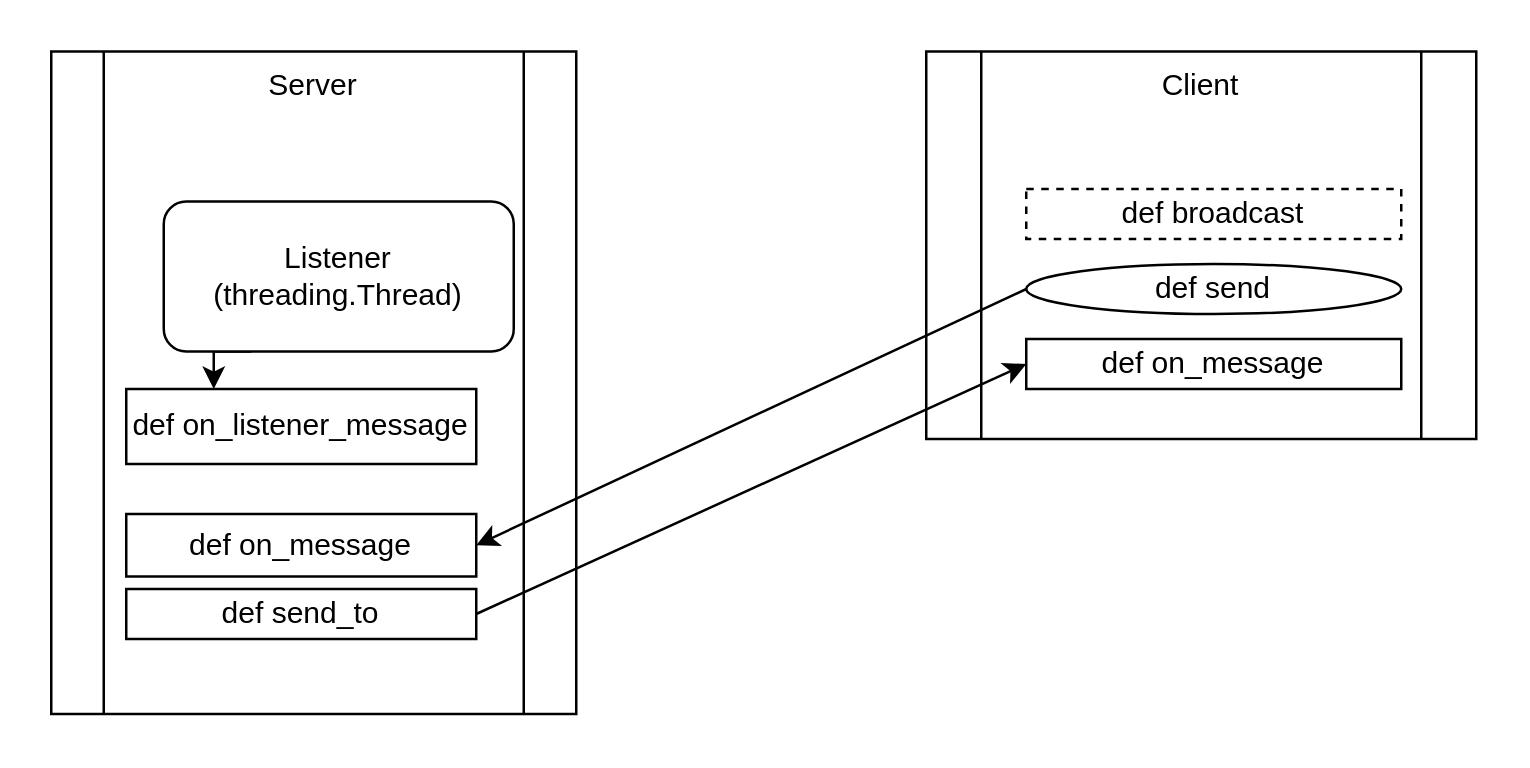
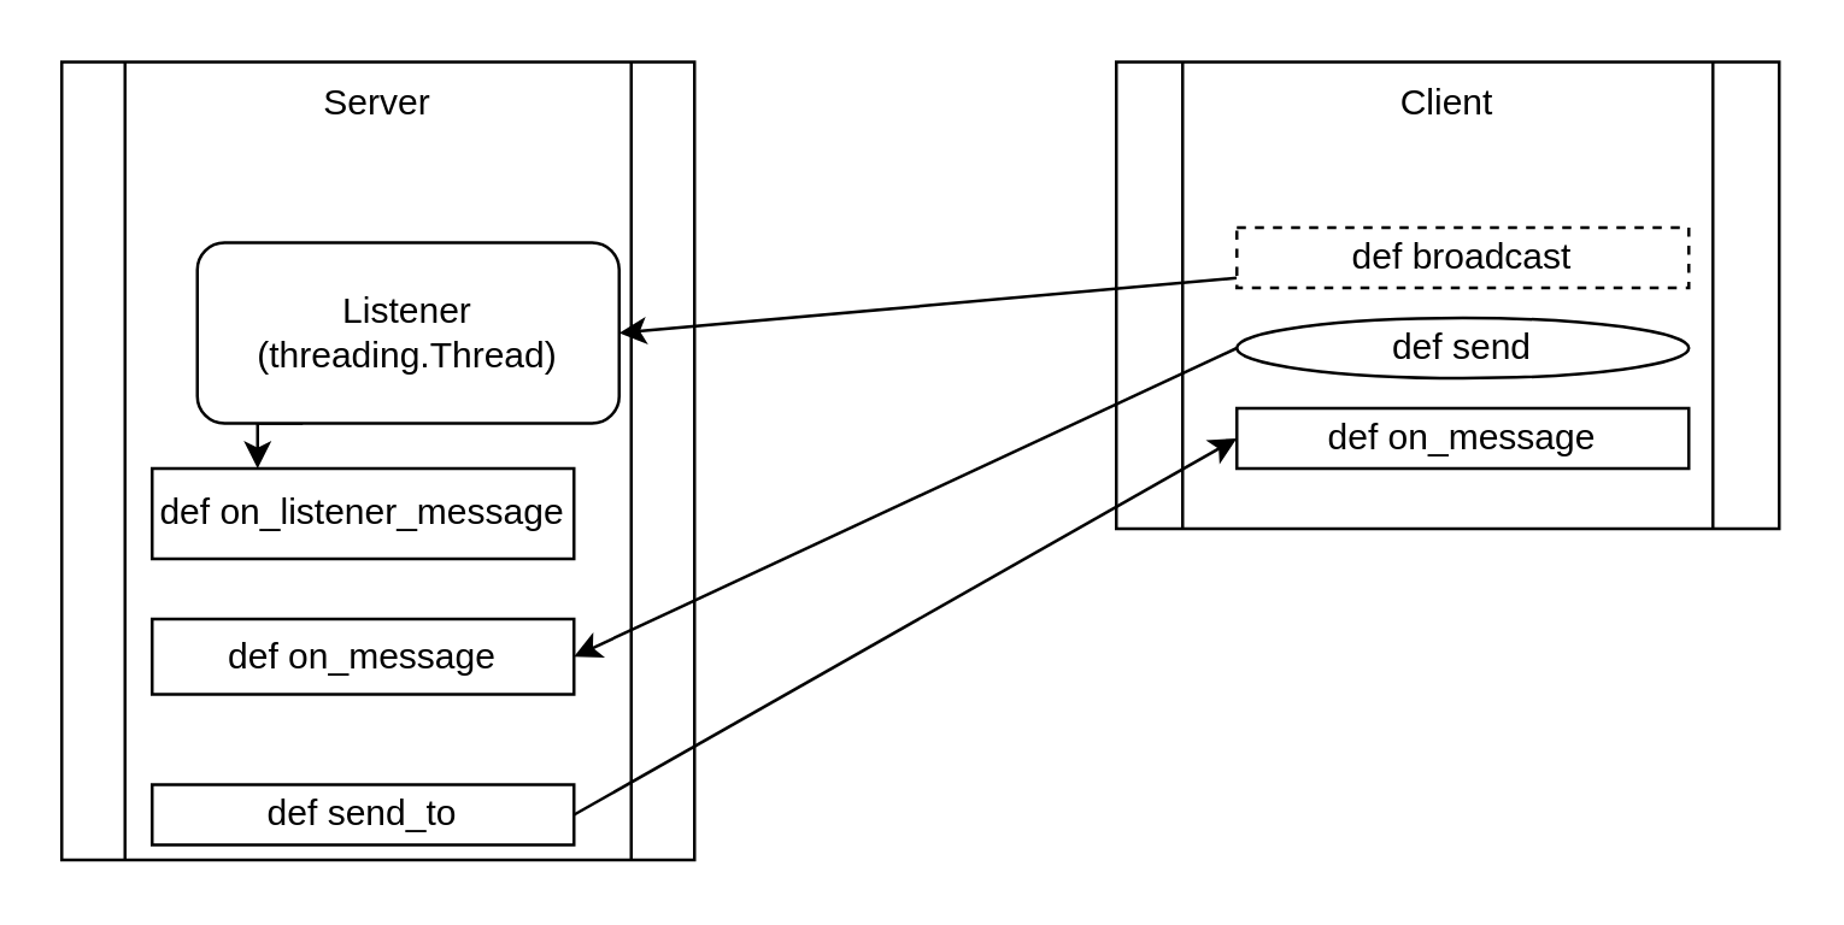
  <mxCell id="0" />
  <mxCell id="1" parent="0" />
  <mxCell id="2" value="Server" style="shape=process;whiteSpace=wrap;html=1;backgroundOutline=1;verticalAlign=top;" parent="1" vertex="1"><mxGeometry x="20" y="20" width="210" height="265" as="geometry" /></mxCell>
  <mxCell id="3" style="edgeStyle=orthogonalEdgeStyle;rounded=0;orthogonalLoop=1;jettySize=auto;html=1;exitX=0.25;exitY=1;exitDx=0;exitDy=0;entryX=0.25;entryY=0;entryDx=0;entryDy=0;" parent="1" source="4" target="5" edge="1"><mxGeometry relative="1" as="geometry"><mxPoint x="89.94" y="165" as="targetPoint" /></mxGeometry></mxCell>
  <mxCell id="4" value="Listener (threading.Thread)" style="rounded=1;whiteSpace=wrap;html=1;align=center;" parent="1" vertex="1"><mxGeometry x="65" y="80" width="140" height="60" as="geometry" /></mxCell>
  <mxCell id="5" value="def on_listener_message" style="rounded=0;whiteSpace=wrap;html=1;" parent="1" vertex="1"><mxGeometry x="50" y="155" width="140" height="30" as="geometry" /></mxCell>
- <mxCell id="6" value="def send_to" style="rounded=0;whiteSpace=wrap;html=1;" parent="1" vertex="1"><mxGeometry x="50" y="235" width="140" height="20" as="geometry" /></mxCell>
+ <mxCell id="6" value="def send_to" style="rounded=0;whiteSpace=wrap;html=1;" parent="1" vertex="1"><mxGeometry x="50" y="260" width="140" height="20" as="geometry" /></mxCell>
  <mxCell id="7" value="Client" style="shape=process;whiteSpace=wrap;html=1;backgroundOutline=1;verticalAlign=top;" parent="1" vertex="1"><mxGeometry x="370" y="20" width="220" height="155" as="geometry" /></mxCell>
  <mxCell id="8" style="rounded=0;orthogonalLoop=1;jettySize=auto;html=1;exitX=0;exitY=0.5;exitDx=0;exitDy=0;entryX=1;entryY=0.5;entryDx=0;entryDy=0;" parent="1" source="9" target="13" edge="1"><mxGeometry relative="1" as="geometry" /></mxCell>
  <mxCell id="9" value="def send" style="ellipse;whiteSpace=wrap;html=1;" parent="1" vertex="1"><mxGeometry x="410" y="105" width="150" height="20" as="geometry" /></mxCell>
  <mxCell id="10" value="def on_message" style="rounded=0;whiteSpace=wrap;html=1;" parent="1" vertex="1"><mxGeometry x="410" y="135" width="150" height="20" as="geometry" /></mxCell>
+ <mxCell id="11" style="rounded=0;orthogonalLoop=1;jettySize=auto;html=1;startArrow=classic;startFill=1;endArrow=none;endFill=0;exitX=1;exitY=0.5;exitDx=0;exitDy=0;elbow=vertical;" parent="1" source="4" target="12" edge="1"><mxGeometry relative="1" as="geometry"><mxPoint x="260" y="145" as="sourcePoint" /></mxGeometry></mxCell>
  <mxCell id="12" value="def broadcast" style="rounded=0;whiteSpace=wrap;html=1;dashed=1;" parent="1" vertex="1"><mxGeometry x="410" y="75" width="150" height="20" as="geometry" /></mxCell>
  <mxCell id="13" value="def on_message" style="rounded=0;whiteSpace=wrap;html=1;" parent="1" vertex="1"><mxGeometry x="50" y="205" width="140" height="25" as="geometry" /></mxCell>
  <mxCell id="14" style="rounded=0;orthogonalLoop=1;jettySize=auto;html=1;exitX=1;exitY=0.5;exitDx=0;exitDy=0;entryX=0;entryY=0.5;entryDx=0;entryDy=0;startArrow=none;startFill=0;" parent="1" source="6" target="10" edge="1"><mxGeometry relative="1" as="geometry" /></mxCell>
  <mxCell id="15" style="edgeStyle=orthogonalEdgeStyle;rounded=0;orthogonalLoop=1;jettySize=auto;html=1;exitX=0.5;exitY=1;exitDx=0;exitDy=0;startArrow=none;startFill=0;endArrow=none;endFill=0;" parent="1" source="2" target="2" edge="1"><mxGeometry relative="1" as="geometry" /></mxCell>
